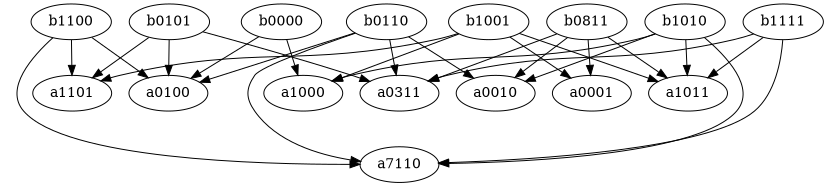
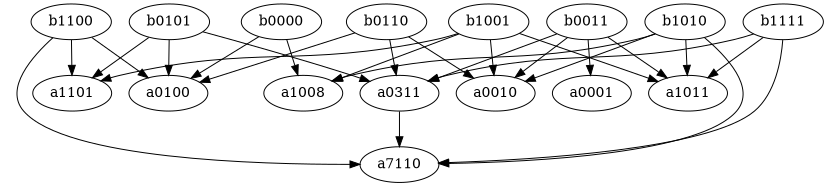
  digraph {
    b0000
-   a1000
+   a1000 [label=a1008]
    a0100
    b1100
    n5 [label=a7110]
    a1101
    b1010
    a0010
    a1011
    b0110
    n11 [label=a0311]
    b1001
    a0001
    b0101
-   b0011 [label=b0811]
+   b0011
    b1111
    b0000 -> a1000
    b0000 -> a0100
    b1100 -> a0100
    b1100 -> n5
    b1100 -> a1101
    b1010 -> a1000
    b1010 -> n5
    b1010 -> a0010
    b1010 -> a1011
    b0110 -> a0100
-   b0110 -> n5
+   n11 -> n5
    b0110 -> a0010
    b0110 -> n11
    b1001 -> a1000
    b1001 -> a1101
    b1001 -> a1011
-   b1001 -> a0001
+   b1001 -> a0010
    b0101 -> a0100
    b0101 -> a1101
    b0101 -> n11
    b0011 -> a0010
    b0011 -> a1011
    b0011 -> n11
    b0011 -> a0001
    b1111 -> n5
    b1111 -> a1011
    b1111 -> n11
  }
